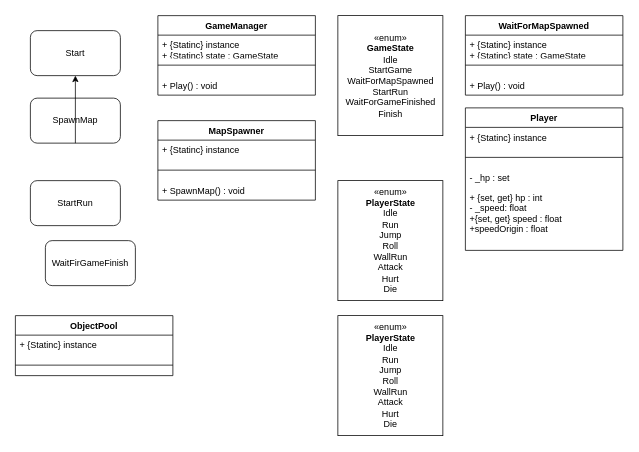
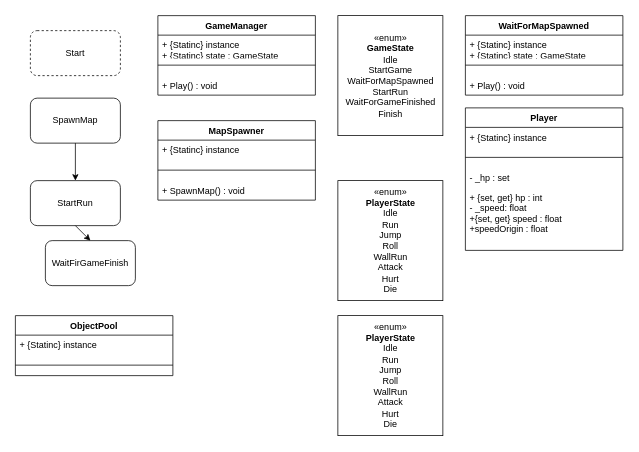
  <mxCell id="0" />
  <mxCell id="1" parent="0" />
- <mxCell id="2" value="Start" style="rounded=1;whiteSpace=wrap;html=1;" vertex="1" parent="1"><mxGeometry x="40" y="40" width="120" height="60" as="geometry" /></mxCell>
+ <mxCell id="2" value="Start" style="rounded=1;whiteSpace=wrap;html=1;dashed=1;" vertex="1" parent="1"><mxGeometry x="40" y="40" width="120" height="60" as="geometry" /></mxCell>
  <mxCell id="3" value="SpawnMap" style="rounded=1;whiteSpace=wrap;html=1;" vertex="1" parent="1"><mxGeometry x="40" y="130" width="120" height="60" as="geometry" /></mxCell>
  <mxCell id="4" value="StartRun" style="rounded=1;whiteSpace=wrap;html=1;" vertex="1" parent="1"><mxGeometry x="40" y="240" width="120" height="60" as="geometry" /></mxCell>
  <mxCell id="5" value="WaitFirGameFinish" style="rounded=1;whiteSpace=wrap;html=1;" vertex="1" parent="1"><mxGeometry x="60" y="320" width="120" height="60" as="geometry" /></mxCell>
- <mxCell id="6" value="" style="endArrow=classic;html=1;rounded=0;exitX=0.5;exitY=1;exitDx=0;exitDy=0;" edge="1" parent="1" source="3" target="2"><mxGeometry width="50" height="50" relative="1" as="geometry"><mxPoint x="480" y="300" as="sourcePoint" /><mxPoint x="530" y="250" as="targetPoint" /></mxGeometry></mxCell>
+ <mxCell id="6" value="" style="endArrow=classic;html=1;rounded=0;exitX=0.5;exitY=1;exitDx=0;exitDy=0;" edge="1" parent="1" source="3" target="4"><mxGeometry width="50" height="50" relative="1" as="geometry"><mxPoint x="480" y="300" as="sourcePoint" /><mxPoint x="530" y="250" as="targetPoint" /></mxGeometry></mxCell>
+ <mxCell id="7" value="" style="endArrow=classic;html=1;rounded=0;exitX=0.5;exitY=1;exitDx=0;exitDy=0;entryX=0.5;entryY=0;entryDx=0;entryDy=0;" edge="1" parent="1" source="4" target="5"><mxGeometry width="50" height="50" relative="1" as="geometry"><mxPoint x="480" y="300" as="sourcePoint" /><mxPoint x="530" y="250" as="targetPoint" /></mxGeometry></mxCell>
  <mxCell id="8" value="GameManager" style="swimlane;fontStyle=1;align=center;verticalAlign=top;childLayout=stackLayout;horizontal=1;startSize=26;horizontalStack=0;resizeParent=1;resizeParentMax=0;resizeLast=0;collapsible=1;marginBottom=0;" vertex="1" parent="1"><mxGeometry x="210" y="20" width="210" height="106" as="geometry" /></mxCell>
  <mxCell id="9" value="+ {Statinc} instance&#10;+ {Statinc} state : GameState" style="text;strokeColor=none;fillColor=none;align=left;verticalAlign=top;spacingLeft=4;spacingRight=4;overflow=hidden;rotatable=0;points=[[0,0.5],[1,0.5]];portConstraint=eastwest;" vertex="1" parent="8"><mxGeometry y="26" width="210" height="26" as="geometry" /></mxCell>
  <mxCell id="10" value="" style="line;strokeWidth=1;fillColor=none;align=left;verticalAlign=middle;spacingTop=-1;spacingLeft=3;spacingRight=3;rotatable=0;labelPosition=right;points=[];portConstraint=eastwest;" vertex="1" parent="8"><mxGeometry y="52" width="210" height="28" as="geometry" /></mxCell>
  <mxCell id="11" value="+ Play() : void" style="text;strokeColor=none;fillColor=none;align=left;verticalAlign=top;spacingLeft=4;spacingRight=4;overflow=hidden;rotatable=0;points=[[0,0.5],[1,0.5]];portConstraint=eastwest;" vertex="1" parent="8"><mxGeometry y="80" width="210" height="26" as="geometry" /></mxCell>
  <mxCell id="12" value="«enum»&lt;br&gt;&lt;b&gt;GameState&lt;br&gt;&lt;/b&gt;Idle&lt;br&gt;StartGame&lt;br&gt;WaitForMapSpawned&lt;br&gt;StartRun&lt;br&gt;WaitForGameFinished&lt;br&gt;Finish" style="html=1;" vertex="1" parent="1"><mxGeometry x="450" y="20" width="140" height="160" as="geometry" /></mxCell>
  <mxCell id="13" value="MapSpawner" style="swimlane;fontStyle=1;align=center;verticalAlign=top;childLayout=stackLayout;horizontal=1;startSize=26;horizontalStack=0;resizeParent=1;resizeParentMax=0;resizeLast=0;collapsible=1;marginBottom=0;" vertex="1" parent="1"><mxGeometry x="210" y="160" width="210" height="106" as="geometry" /></mxCell>
  <mxCell id="14" value="+ {Statinc} instance" style="text;strokeColor=none;fillColor=none;align=left;verticalAlign=top;spacingLeft=4;spacingRight=4;overflow=hidden;rotatable=0;points=[[0,0.5],[1,0.5]];portConstraint=eastwest;" vertex="1" parent="13"><mxGeometry y="26" width="210" height="26" as="geometry" /></mxCell>
  <mxCell id="15" value="" style="line;strokeWidth=1;fillColor=none;align=left;verticalAlign=middle;spacingTop=-1;spacingLeft=3;spacingRight=3;rotatable=0;labelPosition=right;points=[];portConstraint=eastwest;" vertex="1" parent="13"><mxGeometry y="52" width="210" height="28" as="geometry" /></mxCell>
  <mxCell id="16" value="+ SpawnMap() : void" style="text;strokeColor=none;fillColor=none;align=left;verticalAlign=top;spacingLeft=4;spacingRight=4;overflow=hidden;rotatable=0;points=[[0,0.5],[1,0.5]];portConstraint=eastwest;" vertex="1" parent="13"><mxGeometry y="80" width="210" height="26" as="geometry" /></mxCell>
  <mxCell id="17" value="WaitForMapSpawned" style="swimlane;fontStyle=1;align=center;verticalAlign=top;childLayout=stackLayout;horizontal=1;startSize=26;horizontalStack=0;resizeParent=1;resizeParentMax=0;resizeLast=0;collapsible=1;marginBottom=0;" vertex="1" parent="1"><mxGeometry x="620" y="20" width="210" height="106" as="geometry" /></mxCell>
  <mxCell id="18" value="+ {Statinc} instance&#10;+ {Statinc} state : GameState" style="text;strokeColor=none;fillColor=none;align=left;verticalAlign=top;spacingLeft=4;spacingRight=4;overflow=hidden;rotatable=0;points=[[0,0.5],[1,0.5]];portConstraint=eastwest;" vertex="1" parent="17"><mxGeometry y="26" width="210" height="26" as="geometry" /></mxCell>
  <mxCell id="19" value="" style="line;strokeWidth=1;fillColor=none;align=left;verticalAlign=middle;spacingTop=-1;spacingLeft=3;spacingRight=3;rotatable=0;labelPosition=right;points=[];portConstraint=eastwest;" vertex="1" parent="17"><mxGeometry y="52" width="210" height="28" as="geometry" /></mxCell>
  <mxCell id="20" value="+ Play() : void" style="text;strokeColor=none;fillColor=none;align=left;verticalAlign=top;spacingLeft=4;spacingRight=4;overflow=hidden;rotatable=0;points=[[0,0.5],[1,0.5]];portConstraint=eastwest;" vertex="1" parent="17"><mxGeometry y="80" width="210" height="26" as="geometry" /></mxCell>
  <mxCell id="21" value="Player" style="swimlane;fontStyle=1;align=center;verticalAlign=top;childLayout=stackLayout;horizontal=1;startSize=26;horizontalStack=0;resizeParent=1;resizeParentMax=0;resizeLast=0;collapsible=1;marginBottom=0;" vertex="1" parent="1"><mxGeometry x="620" y="143" width="210" height="190" as="geometry" /></mxCell>
  <mxCell id="22" value="+ {Statinc} instance&#10;" style="text;strokeColor=none;fillColor=none;align=left;verticalAlign=top;spacingLeft=4;spacingRight=4;overflow=hidden;rotatable=0;points=[[0,0.5],[1,0.5]];portConstraint=eastwest;" vertex="1" parent="21"><mxGeometry y="26" width="210" height="26" as="geometry" /></mxCell>
  <mxCell id="23" value="" style="line;strokeWidth=1;fillColor=none;align=left;verticalAlign=middle;spacingTop=-1;spacingLeft=3;spacingRight=3;rotatable=0;labelPosition=right;points=[];portConstraint=eastwest;" vertex="1" parent="21"><mxGeometry y="52" width="210" height="28" as="geometry" /></mxCell>
  <mxCell id="24" value="- _hp : set" style="text;strokeColor=none;fillColor=none;align=left;verticalAlign=top;spacingLeft=4;spacingRight=4;overflow=hidden;rotatable=0;points=[[0,0.5],[1,0.5]];portConstraint=eastwest;" vertex="1" parent="21"><mxGeometry y="80" width="210" height="26" as="geometry" /></mxCell>
  <mxCell id="25" value="+ {set, get} hp : int&#10;- _speed: float&#10;+{set, get} speed : float&#10;+speedOrigin : float" style="text;strokeColor=none;fillColor=none;align=left;verticalAlign=top;spacingLeft=4;spacingRight=4;overflow=hidden;rotatable=0;points=[[0,0.5],[1,0.5]];portConstraint=eastwest;" vertex="1" parent="21"><mxGeometry y="106" width="210" height="84" as="geometry" /></mxCell>
  <mxCell id="26" value="ObjectPool" style="swimlane;fontStyle=1;align=center;verticalAlign=top;childLayout=stackLayout;horizontal=1;startSize=26;horizontalStack=0;resizeParent=1;resizeParentMax=0;resizeLast=0;collapsible=1;marginBottom=0;" vertex="1" parent="1"><mxGeometry x="20" y="420" width="210" height="80" as="geometry" /></mxCell>
  <mxCell id="27" value="+ {Statinc} instance" style="text;strokeColor=none;fillColor=none;align=left;verticalAlign=top;spacingLeft=4;spacingRight=4;overflow=hidden;rotatable=0;points=[[0,0.5],[1,0.5]];portConstraint=eastwest;" vertex="1" parent="26"><mxGeometry y="26" width="210" height="26" as="geometry" /></mxCell>
  <mxCell id="28" value="" style="line;strokeWidth=1;fillColor=none;align=left;verticalAlign=middle;spacingTop=-1;spacingLeft=3;spacingRight=3;rotatable=0;labelPosition=right;points=[];portConstraint=eastwest;" vertex="1" parent="26"><mxGeometry y="52" width="210" height="28" as="geometry" /></mxCell>
  <mxCell id="29" value="«enum»&lt;br&gt;&lt;b&gt;PlayerState&lt;br&gt;&lt;/b&gt;Idle&lt;br&gt;Run&lt;br&gt;Jump&lt;br&gt;Roll&lt;br&gt;WallRun&lt;br&gt;Attack&lt;br&gt;Hurt&lt;br&gt;Die" style="html=1;" vertex="1" parent="1"><mxGeometry x="450" y="240" width="140" height="160" as="geometry" /></mxCell>
  <mxCell id="30" value="«enum»&lt;br&gt;&lt;b&gt;PlayerState&lt;br&gt;&lt;/b&gt;Idle&lt;br&gt;Run&lt;br&gt;Jump&lt;br&gt;Roll&lt;br&gt;WallRun&lt;br&gt;Attack&lt;br&gt;Hurt&lt;br&gt;Die" style="html=1;" vertex="1" parent="1"><mxGeometry x="450" y="420" width="140" height="160" as="geometry" /></mxCell>
